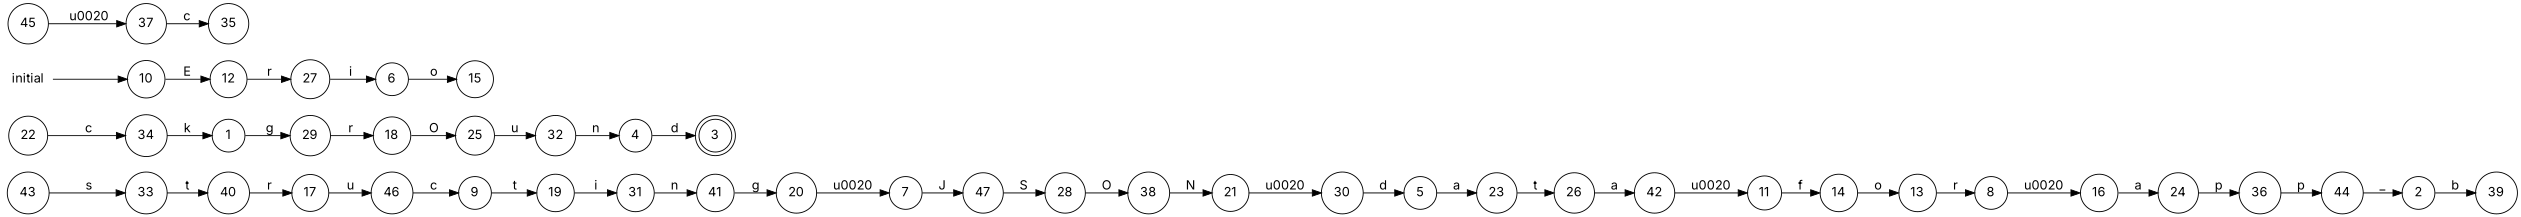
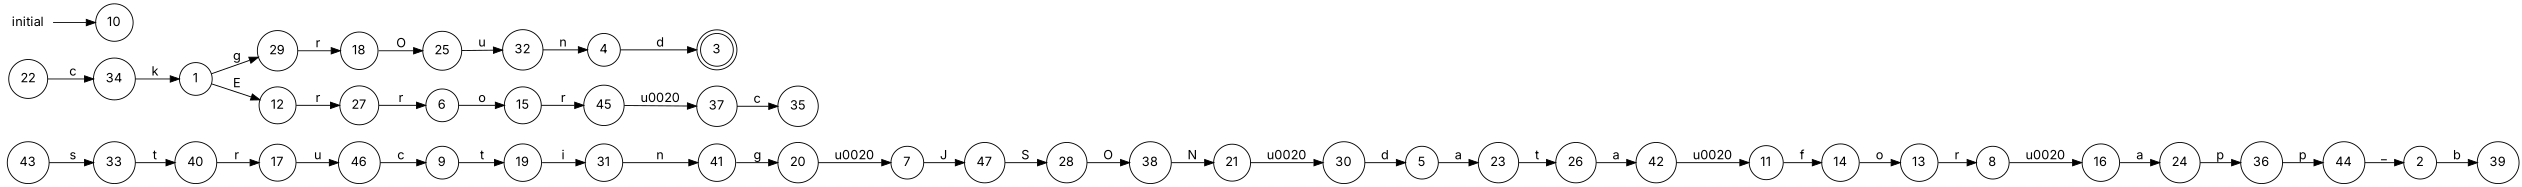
  digraph {
    fontname=Inter
    rankdir=LR
    node [fontname=Inter shape=circle]
    edge [fontname=Inter]
    43
    33
    40
    1
    29
    18
    25
    2
    39
    22
    34
    3 [shape=doublecircle]
    4
    5
    23
    26
    42
    6
    15
    45
    37
    7
    47
    28
    38
    8
    16
    24
    36
    9
    19
    31
    41
    10
    12
    27
    initial [shape=plaintext]
    11
    14
    13
    35
    44
    17
    46
    32
    20
    21
    30
    43 -> 33 [label=s]
    33 -> 40 [label=t]
    40 -> 17 [label=r]
    1 -> 29 [label=g]
    29 -> 18 [label=r]
    18 -> 25 [label=O]
    25 -> 32 [label=u]
    2 -> 39 [label=b]
    22 -> 34 [label=c]
    34 -> 1 [label=k]
    4 -> 3 [label=d]
    5 -> 23 [label=a]
    23 -> 26 [label=t]
    26 -> 42 [label=a]
    42 -> 11 [label="\u0020"]
    6 -> 15 [label=o]
+   15 -> 45 [label=r]
    45 -> 37 [label="\u0020"]
    37 -> 35 [label=c]
    7 -> 47 [label=J]
    47 -> 28 [label=S]
    28 -> 38 [label=O]
    38 -> 21 [label=N]
    8 -> 16 [label="\u0020"]
    16 -> 24 [label=a]
    24 -> 36 [label=p]
    36 -> 44 [label=p]
    9 -> 19 [label=t]
    19 -> 31 [label=i]
    31 -> 41 [label=n]
    41 -> 20 [label=g]
-   10 -> 12 [label=E]
+   1 -> 12 [label=E]
    12 -> 27 [label=r]
-   27 -> 6 [label=i]
+   27 -> 6 [label=r]
    initial -> 10
    11 -> 14 [label=f]
    14 -> 13 [label=o]
    13 -> 8 [label=r]
    44 -> 2 [label=_]
    17 -> 46 [label=u]
    46 -> 9 [label=c]
    32 -> 4 [label=n]
    20 -> 7 [label="\u0020"]
    21 -> 30 [label="\u0020"]
    30 -> 5 [label=d]
  }
